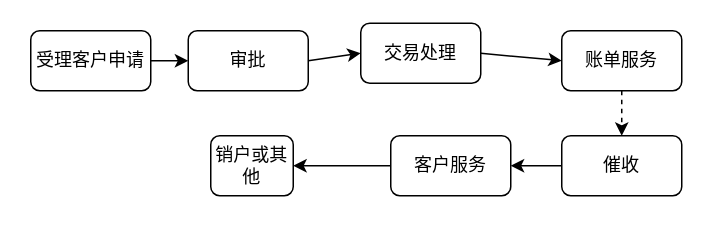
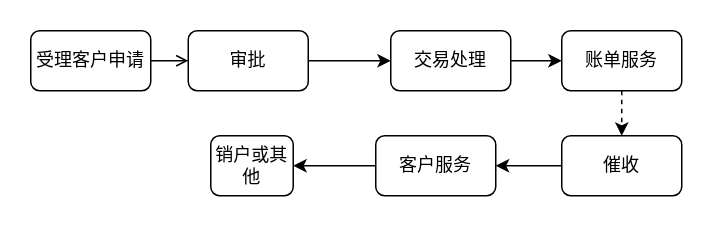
  <mxCell id="0" />
  <mxCell id="1" parent="0" />
  <mxCell id="2" value="受理客户申请" style="rounded=1;whiteSpace=wrap;html=1;" vertex="1" parent="1"><mxGeometry x="20" y="20" width="80" height="40" as="geometry" /></mxCell>
  <mxCell id="3" value="审批" style="rounded=1;whiteSpace=wrap;html=1;" vertex="1" parent="1"><mxGeometry x="125" y="20" width="80" height="40" as="geometry" /></mxCell>
- <mxCell id="4" value="交易处理" style="rounded=1;whiteSpace=wrap;html=1;" vertex="1" parent="1"><mxGeometry x="240" y="15" width="80" height="40" as="geometry" /></mxCell>
+ <mxCell id="4" value="交易处理" style="rounded=1;whiteSpace=wrap;html=1;" vertex="1" parent="1"><mxGeometry x="260" y="20" width="80" height="40" as="geometry" /></mxCell>
  <mxCell id="5" value="账单服务" style="rounded=1;whiteSpace=wrap;html=1;" vertex="1" parent="1"><mxGeometry x="374" y="20" width="80" height="40" as="geometry" /></mxCell>
  <mxCell id="6" value="催收" style="rounded=1;whiteSpace=wrap;html=1;" vertex="1" parent="1"><mxGeometry x="374" y="90" width="80" height="40" as="geometry" /></mxCell>
- <mxCell id="7" value="客户服务" style="rounded=1;whiteSpace=wrap;html=1;" vertex="1" parent="1"><mxGeometry x="260" y="90" width="80" height="40" as="geometry" /></mxCell>
+ <mxCell id="7" value="客户服务" style="rounded=1;whiteSpace=wrap;html=1;" vertex="1" parent="1"><mxGeometry x="250" y="90" width="80" height="40" as="geometry" /></mxCell>
  <mxCell id="8" value="销户或其他" style="rounded=1;whiteSpace=wrap;html=1;" vertex="1" parent="1"><mxGeometry x="140" y="90" width="55" height="40" as="geometry" /></mxCell>
- <mxCell id="9" value="" style="endArrow=classic;html=1;exitX=1;exitY=0.5;exitDx=0;exitDy=0;" edge="1" parent="1" source="2" target="3"><mxGeometry width="50" height="50" relative="1" as="geometry"><mxPoint x="340" y="160" as="sourcePoint" /><mxPoint x="390" y="110" as="targetPoint" /></mxGeometry></mxCell>
+ <mxCell id="9" value="" style="endArrow=open;html=1;exitX=1;exitY=0.5;exitDx=0;exitDy=0;" edge="1" parent="1" source="2" target="3"><mxGeometry width="50" height="50" relative="1" as="geometry"><mxPoint x="340" y="160" as="sourcePoint" /><mxPoint x="390" y="110" as="targetPoint" /></mxGeometry></mxCell>
  <mxCell id="10" value="" style="endArrow=classic;html=1;exitX=1;exitY=0.5;exitDx=0;exitDy=0;entryX=0;entryY=0.5;entryDx=0;entryDy=0;" edge="1" parent="1" source="3" target="4"><mxGeometry width="50" height="50" relative="1" as="geometry"><mxPoint x="220" y="70" as="sourcePoint" /><mxPoint x="270" y="20" as="targetPoint" /></mxGeometry></mxCell>
  <mxCell id="11" value="" style="endArrow=classic;html=1;exitX=1;exitY=0.5;exitDx=0;exitDy=0;entryX=0;entryY=0.5;entryDx=0;entryDy=0;" edge="1" parent="1" source="4" target="5"><mxGeometry width="50" height="50" relative="1" as="geometry"><mxPoint x="340" y="160" as="sourcePoint" /><mxPoint x="390" y="110" as="targetPoint" /></mxGeometry></mxCell>
  <mxCell id="12" value="" style="endArrow=classic;html=1;entryX=0.5;entryY=0;entryDx=0;entryDy=0;exitX=0.5;exitY=1;exitDx=0;exitDy=0;dashed=1;" edge="1" parent="1" source="5" target="6"><mxGeometry width="50" height="50" relative="1" as="geometry"><mxPoint x="340" y="160" as="sourcePoint" /><mxPoint x="390" y="110" as="targetPoint" /></mxGeometry></mxCell>
  <mxCell id="13" value="" style="endArrow=classic;html=1;entryX=1;entryY=0.5;entryDx=0;entryDy=0;exitX=0;exitY=0.5;exitDx=0;exitDy=0;" edge="1" parent="1" source="6" target="7"><mxGeometry width="50" height="50" relative="1" as="geometry"><mxPoint x="370" y="110" as="sourcePoint" /><mxPoint x="390" y="110" as="targetPoint" /></mxGeometry></mxCell>
  <mxCell id="14" value="" style="endArrow=classic;html=1;entryX=1;entryY=0.5;entryDx=0;entryDy=0;" edge="1" parent="1" source="7" target="8"><mxGeometry width="50" height="50" relative="1" as="geometry"><mxPoint x="340" y="160" as="sourcePoint" /><mxPoint x="390" y="110" as="targetPoint" /></mxGeometry></mxCell>
